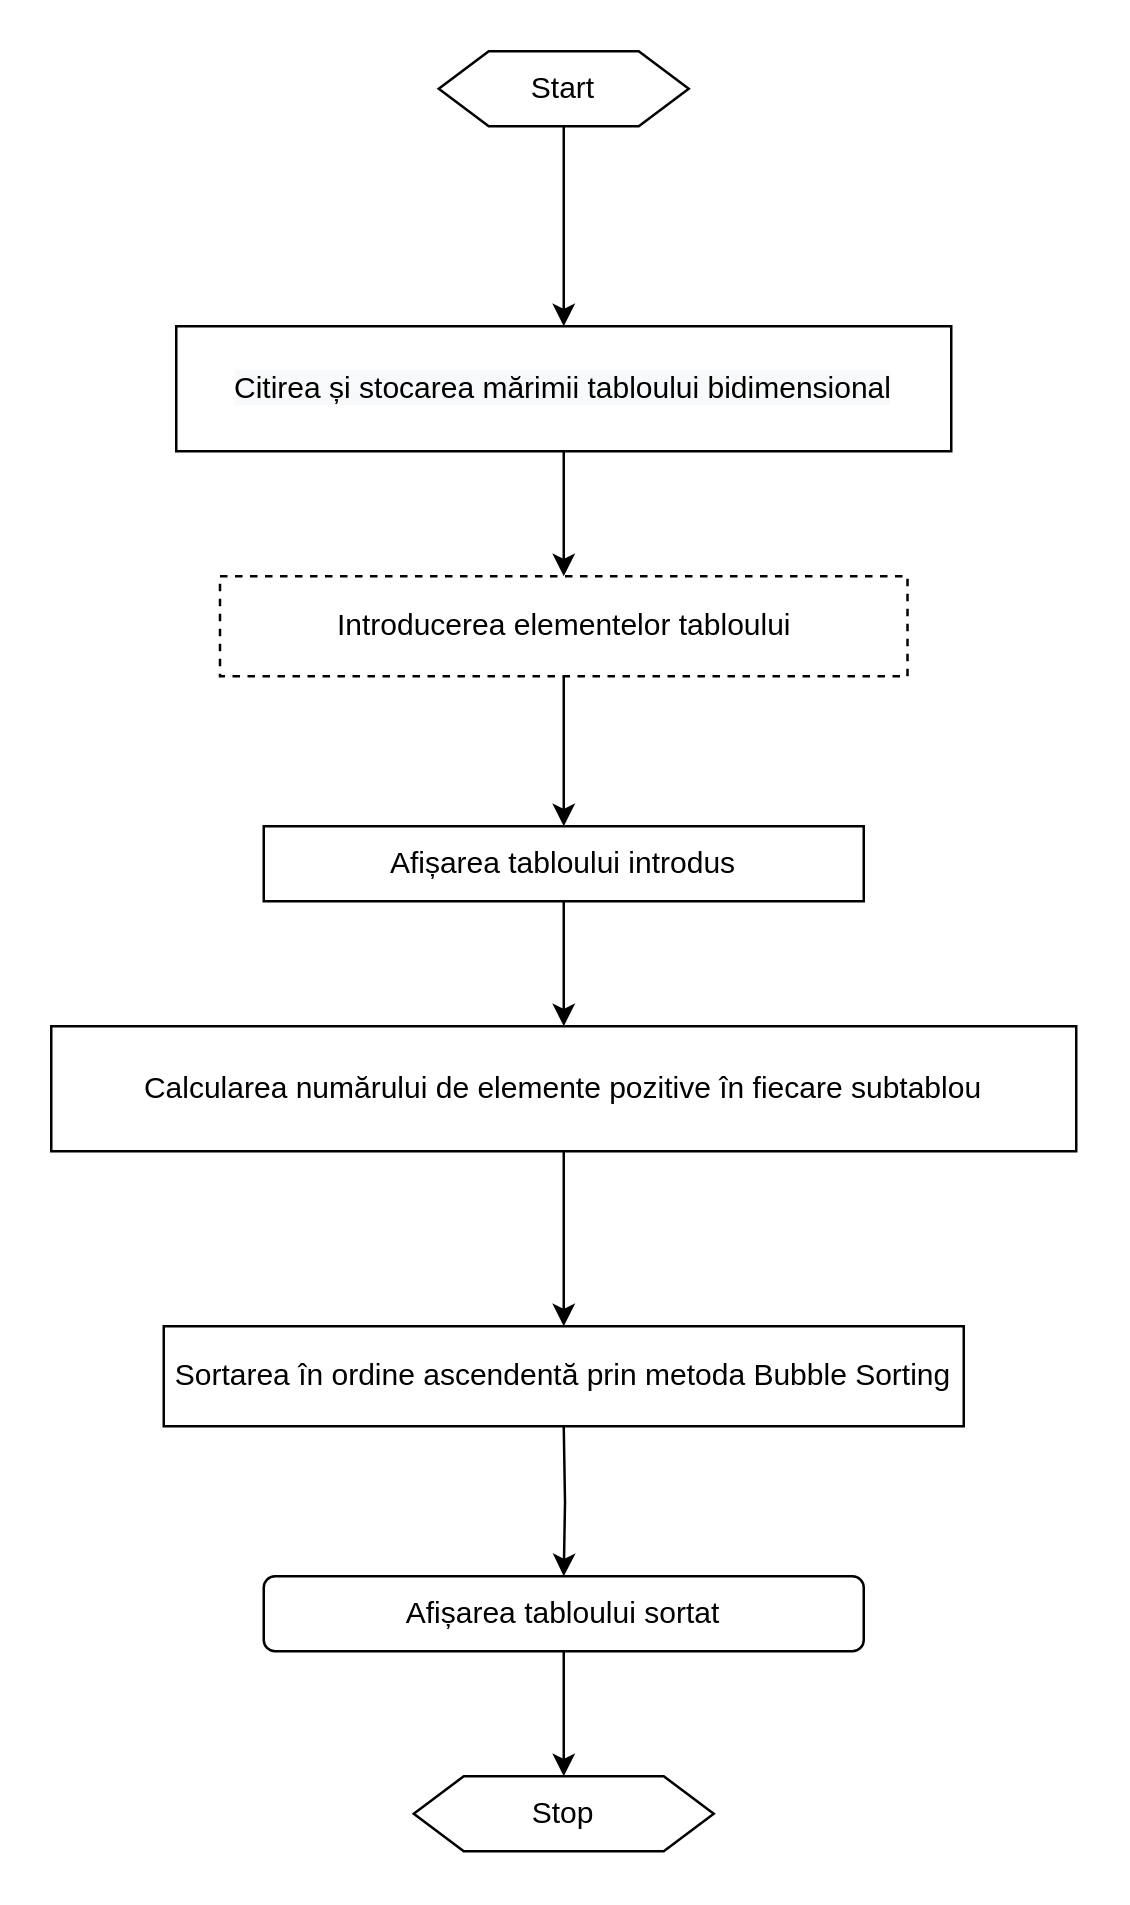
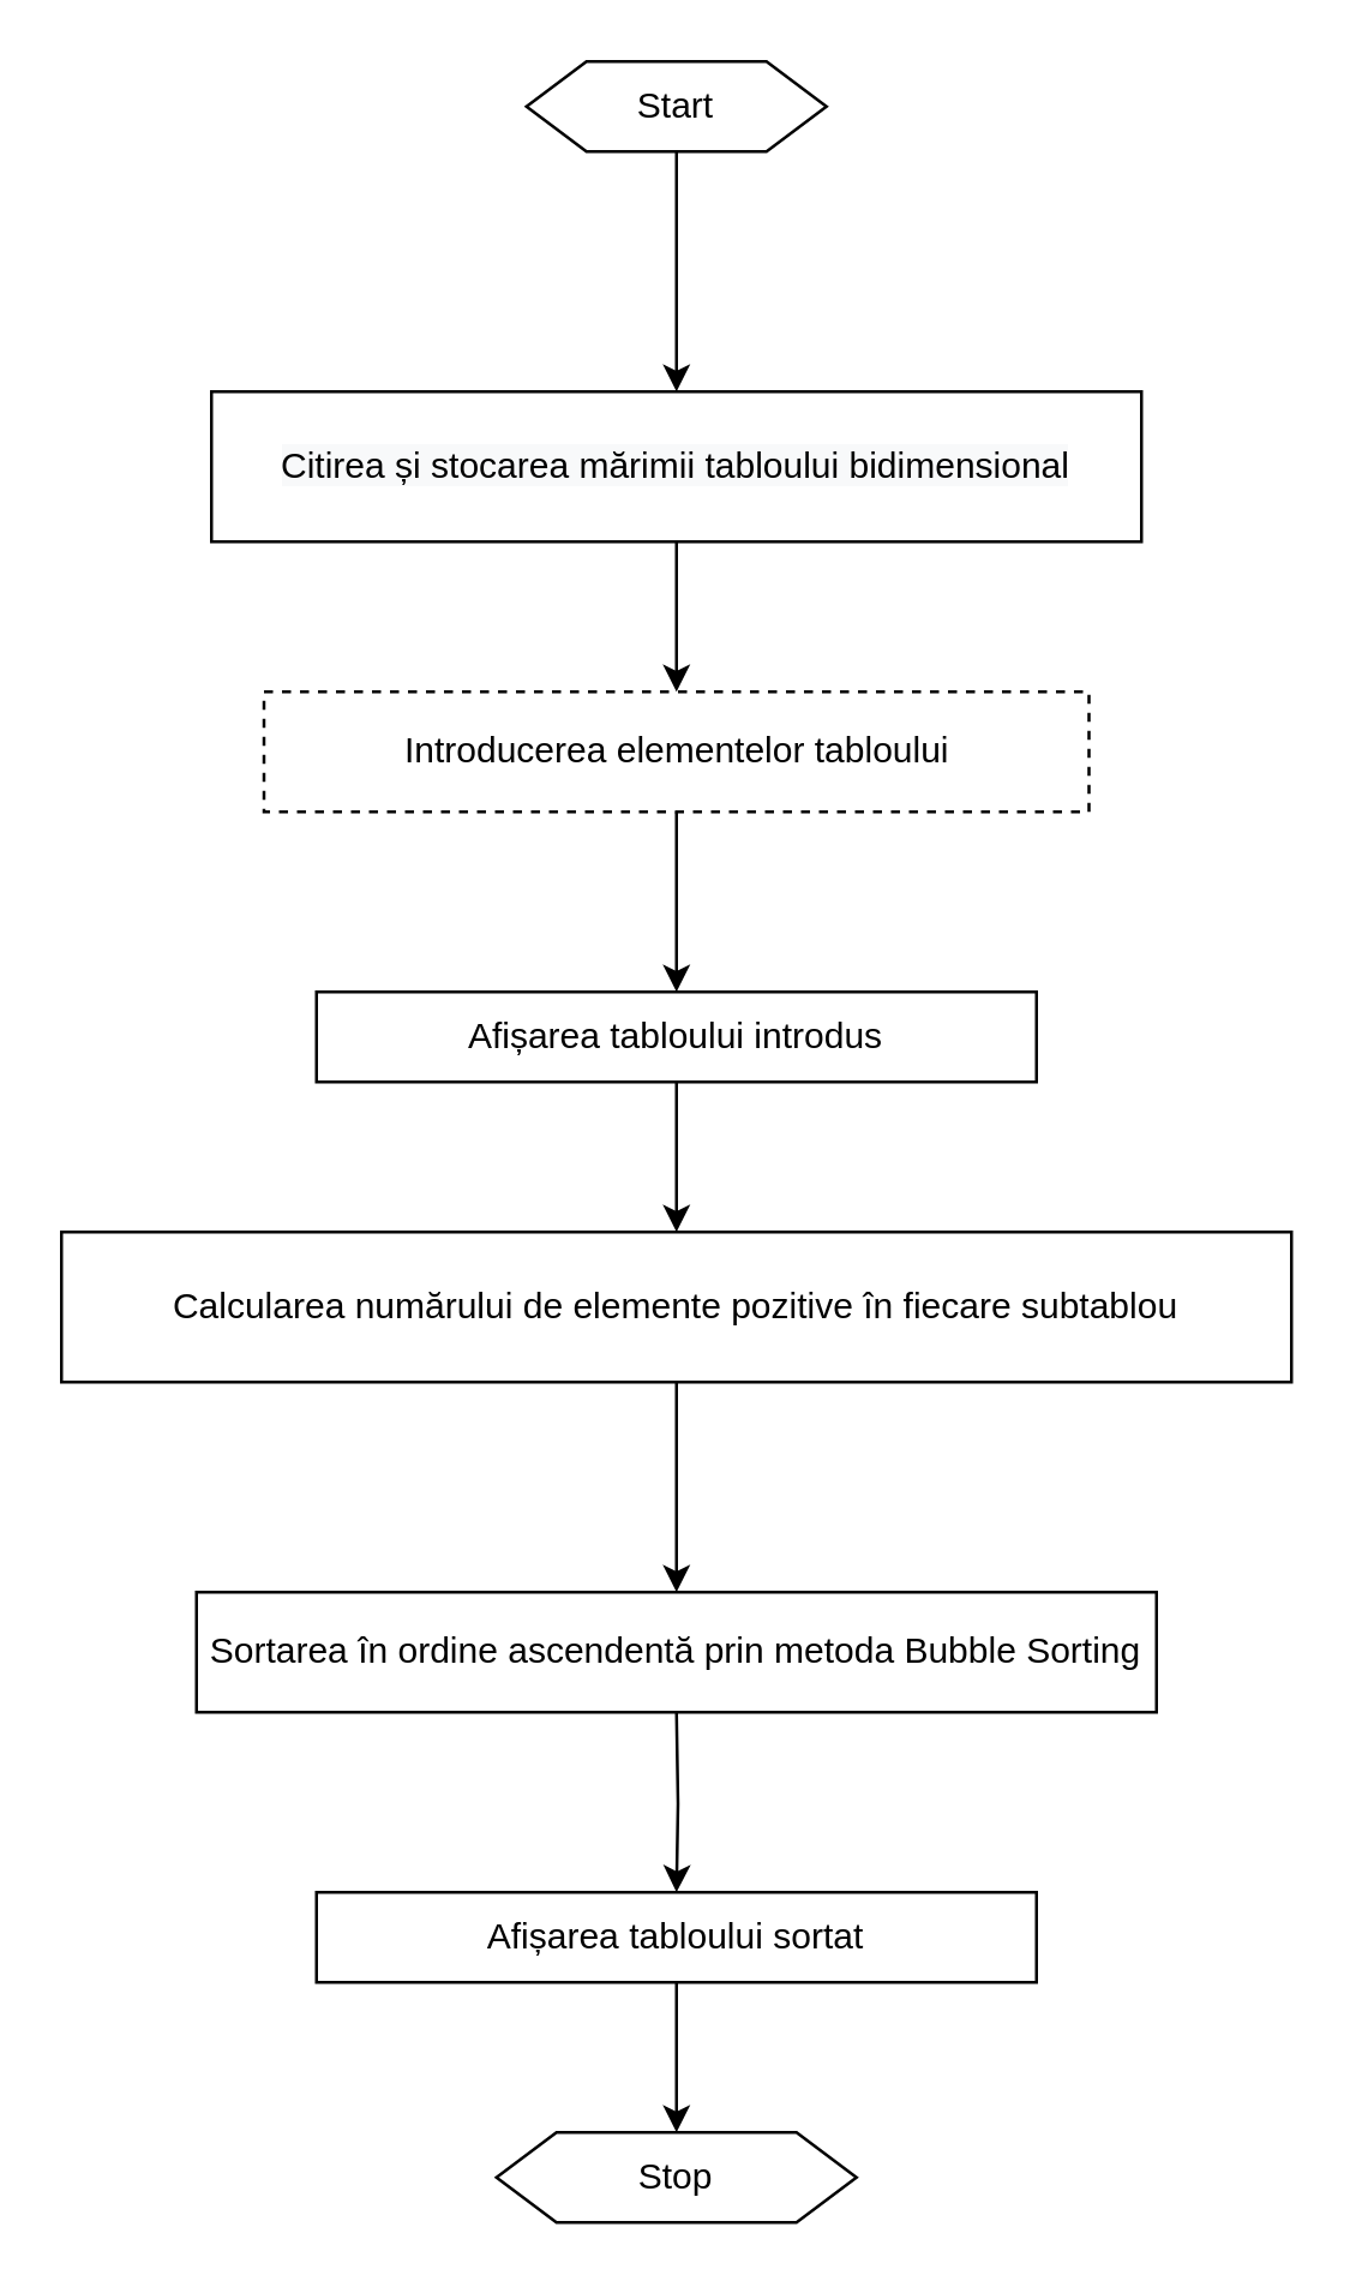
  <mxCell id="0" />
  <mxCell id="1" parent="0" />
  <mxCell id="2" value="" style="edgeStyle=orthogonalEdgeStyle;rounded=0;orthogonalLoop=1;jettySize=auto;html=1;" edge="1" parent="1" source="3" target="5"><mxGeometry relative="1" as="geometry" /></mxCell>
  <mxCell id="3" value="Start" style="shape=hexagon;perimeter=hexagonPerimeter2;whiteSpace=wrap;html=1;fixedSize=1;" vertex="1" parent="1"><mxGeometry x="175" y="20" width="100" height="30" as="geometry" /></mxCell>
  <mxCell id="4" value="" style="edgeStyle=orthogonalEdgeStyle;rounded=0;orthogonalLoop=1;jettySize=auto;html=1;" edge="1" parent="1" source="5" target="7"><mxGeometry relative="1" as="geometry" /></mxCell>
  <mxCell id="5" value="&lt;span style=&quot;color: rgb(0 , 0 , 0) ; font-family: &amp;#34;helvetica&amp;#34; ; font-size: 12px ; font-style: normal ; font-weight: 400 ; letter-spacing: normal ; text-align: center ; text-indent: 0px ; text-transform: none ; word-spacing: 0px ; background-color: rgb(248 , 249 , 250) ; display: inline ; float: none&quot;&gt;Citirea și stocarea mărimii tabloului bidimensional&lt;/span&gt;" style="rounded=0;whiteSpace=wrap;html=1;" vertex="1" parent="1"><mxGeometry x="70" y="130" width="310" height="50" as="geometry" /></mxCell>
  <mxCell id="6" value="" style="edgeStyle=orthogonalEdgeStyle;rounded=0;orthogonalLoop=1;jettySize=auto;html=1;" edge="1" parent="1" source="7" target="9"><mxGeometry relative="1" as="geometry" /></mxCell>
  <mxCell id="7" value="Introducerea elementelor tabloului" style="rounded=0;whiteSpace=wrap;html=1;dashed=1;" vertex="1" parent="1"><mxGeometry x="87.5" y="230" width="275" height="40" as="geometry" /></mxCell>
  <mxCell id="8" value="" style="edgeStyle=orthogonalEdgeStyle;rounded=0;orthogonalLoop=1;jettySize=auto;html=1;" edge="1" parent="1" source="9" target="11"><mxGeometry relative="1" as="geometry" /></mxCell>
  <mxCell id="9" value="Afișarea tabloului introdus" style="whiteSpace=wrap;html=1;rounded=0;" vertex="1" parent="1"><mxGeometry x="105" y="330" width="240" height="30" as="geometry" /></mxCell>
  <mxCell id="10" value="" style="edgeStyle=orthogonalEdgeStyle;rounded=0;orthogonalLoop=1;jettySize=auto;html=1;" edge="1" parent="1" source="11" target="12"><mxGeometry relative="1" as="geometry" /></mxCell>
  <mxCell id="11" value="Calcularea numărului de elemente pozitive în fiecare subtablou" style="rounded=0;whiteSpace=wrap;html=1;" vertex="1" parent="1"><mxGeometry x="20" y="410" width="410" height="50" as="geometry" /></mxCell>
  <mxCell id="12" value="Sortarea în ordine ascendentă prin metoda Bubble Sorting" style="rounded=0;whiteSpace=wrap;html=1;" vertex="1" parent="1"><mxGeometry x="65" y="530" width="320" height="40" as="geometry" /></mxCell>
  <mxCell id="13" value="" style="edgeStyle=orthogonalEdgeStyle;rounded=0;orthogonalLoop=1;jettySize=auto;html=1;" edge="1" parent="1" target="15"><mxGeometry relative="1" as="geometry"><mxPoint x="225" y="570" as="sourcePoint" /></mxGeometry></mxCell>
  <mxCell id="14" value="" style="edgeStyle=orthogonalEdgeStyle;rounded=0;orthogonalLoop=1;jettySize=auto;html=1;" edge="1" parent="1" source="15" target="16"><mxGeometry relative="1" as="geometry" /></mxCell>
- <mxCell id="15" value="Afișarea tabloului sortat" style="whiteSpace=wrap;html=1;rounded=1;" vertex="1" parent="1"><mxGeometry x="105" y="630" width="240" height="30" as="geometry" /></mxCell>
+ <mxCell id="15" value="Afișarea tabloului sortat" style="whiteSpace=wrap;html=1;rounded=0;" vertex="1" parent="1"><mxGeometry x="105" y="630" width="240" height="30" as="geometry" /></mxCell>
  <mxCell id="16" value="Stop" style="shape=hexagon;perimeter=hexagonPerimeter2;whiteSpace=wrap;html=1;fixedSize=1;" vertex="1" parent="1"><mxGeometry x="165" y="710" width="120" height="30" as="geometry" /></mxCell>
